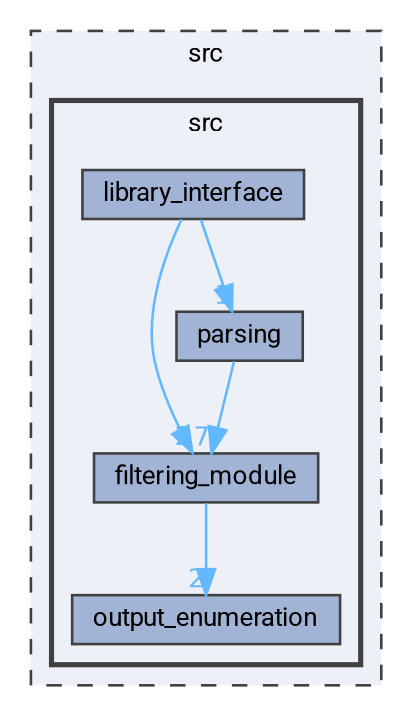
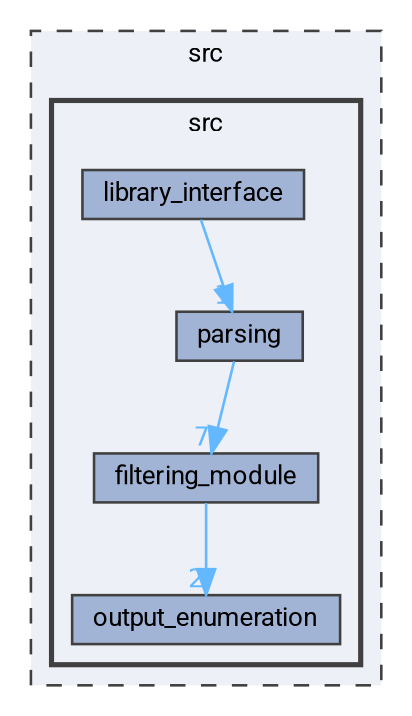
  digraph {
    compound=true
    fontname=Roboto
    node [color=grey25 fillcolor="#a2b4d6" fontname=Roboto fontsize=10 shape=box style=filled]
    edge [color=steelblue1 fontcolor=steelblue1 fontname=Roboto fontsize=10 headlabel=2 labeldistance=1.5 labelfontname=Helvetica labelfontsize=10]
    n1 [height=0.2 label=filtering_module width=0.4]
    n2 [height=0.2 label=library_interface width=0.4]
    n3 [height=0.2 label=output_enumeration width=0.4]
    n4 [height=0.2 label=parsing width=0.4]
    subgraph cluster_1 {
      bgcolor="#edf0f7"
      fontsize=10
      label=src
      pencolor=grey25
      style="filled,dashed"
      subgraph cluster_2 {
        bgcolor="#edf0f7"
        fontsize=10
        label=src
        pencolor=grey25
        style="filled,bold"
        n1
        n2
        n3
        n4
      }
    }
    n1 -> n3
-   n2 -> n1
    n2 -> n4 [headlabel=1]
    n4 -> n1 [headlabel=7]
  }
